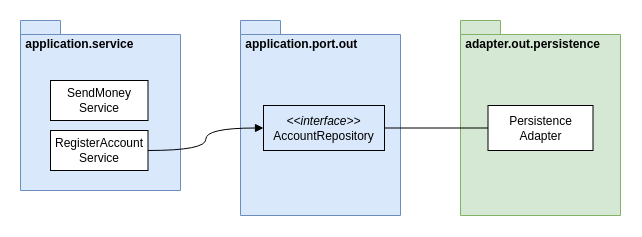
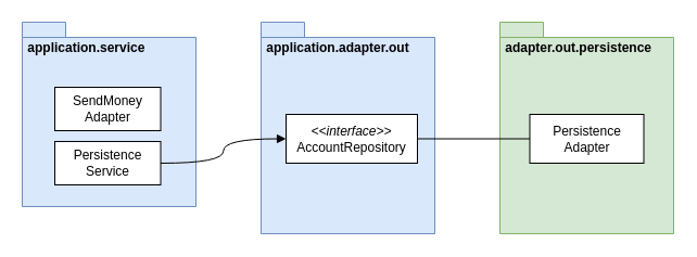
  <mxCell id="0" />
  <mxCell id="1" parent="0" />
- <mxCell id="2" value="&amp;nbsp;application.port.out" style="shape=folder;fontStyle=1;spacingTop=10;tabWidth=40;tabHeight=14;tabPosition=left;html=1;whiteSpace=wrap;verticalAlign=top;align=left;fillColor=#dae8fc;strokeColor=#6c8ebf;" vertex="1" parent="1"><mxGeometry x="240" y="20" width="160" height="195" as="geometry" /></mxCell>
- <mxCell id="3" value="&lt;div&gt;&lt;i&gt;&amp;lt;&amp;lt;interface&amp;gt;&amp;gt;&lt;/i&gt;&lt;/div&gt;&lt;div&gt;AccountRepository&lt;/div&gt;" style="rounded=0;whiteSpace=wrap;html=1;fillColor=#dae8fc;" vertex="1" parent="1"><mxGeometry x="263" y="105" width="121" height="45" as="geometry" /></mxCell>
+ <mxCell id="2" value="&amp;nbsp;application.adapter.out" style="shape=folder;fontStyle=1;spacingTop=10;tabWidth=40;tabHeight=14;tabPosition=left;html=1;whiteSpace=wrap;verticalAlign=top;align=left;fillColor=#dae8fc;strokeColor=#6c8ebf;" vertex="1" parent="1"><mxGeometry x="240" y="20" width="160" height="195" as="geometry" /></mxCell>
+ <mxCell id="3" value="&lt;div&gt;&lt;i&gt;&amp;lt;&amp;lt;interface&amp;gt;&amp;gt;&lt;/i&gt;&lt;/div&gt;&lt;div&gt;AccountRepository&lt;/div&gt;" style="rounded=0;whiteSpace=wrap;html=1;" vertex="1" parent="1"><mxGeometry x="263" y="105" width="121" height="45" as="geometry" /></mxCell>
  <mxCell id="4" value="&amp;nbsp;application.service" style="shape=folder;fontStyle=1;spacingTop=10;tabWidth=40;tabHeight=14;tabPosition=left;html=1;whiteSpace=wrap;verticalAlign=top;align=left;fillColor=#dae8fc;strokeColor=#6c8ebf;" vertex="1" parent="1"><mxGeometry x="20" y="20" width="160" height="170" as="geometry" /></mxCell>
- <mxCell id="5" value="SendMoney&lt;div&gt;Service&lt;/div&gt;" style="rounded=0;whiteSpace=wrap;html=1;" vertex="1" parent="1"><mxGeometry x="50" y="80" width="97.5" height="40" as="geometry" /></mxCell>
+ <mxCell id="5" value="SendMoney&lt;div&gt;Adapter&lt;/div&gt;" style="rounded=0;whiteSpace=wrap;html=1;" vertex="1" parent="1"><mxGeometry x="50" y="80" width="97.5" height="40" as="geometry" /></mxCell>
  <mxCell id="6" style="edgeStyle=orthogonalEdgeStyle;rounded=0;orthogonalLoop=1;jettySize=auto;html=1;endArrow=block;endFill=1;curved=1;" edge="1" parent="1" source="7" target="3"><mxGeometry relative="1" as="geometry" /></mxCell>
- <mxCell id="7" value="RegisterAccount&lt;div&gt;Service&lt;/div&gt;" style="rounded=0;whiteSpace=wrap;html=1;" vertex="1" parent="1"><mxGeometry x="50" y="130" width="97.5" height="40" as="geometry" /></mxCell>
+ <mxCell id="7" value="Persistence&lt;div&gt;Service&lt;/div&gt;" style="rounded=0;whiteSpace=wrap;html=1;" vertex="1" parent="1"><mxGeometry x="50" y="130" width="97.5" height="40" as="geometry" /></mxCell>
  <mxCell id="8" value="&amp;nbsp;adapter.out.persistence" style="shape=folder;fontStyle=1;spacingTop=10;tabWidth=40;tabHeight=14;tabPosition=left;html=1;whiteSpace=wrap;verticalAlign=top;align=left;fillColor=#d5e8d4;strokeColor=#82b366;" vertex="1" parent="1"><mxGeometry x="460" y="20" width="160" height="195" as="geometry" /></mxCell>
  <mxCell id="9" style="edgeStyle=orthogonalEdgeStyle;rounded=0;orthogonalLoop=1;jettySize=auto;html=1;entryX=1;entryY=0.5;entryDx=0;entryDy=0;endArrow=none;endFill=0;" edge="1" parent="1" source="10" target="3"><mxGeometry relative="1" as="geometry" /></mxCell>
  <mxCell id="10" value="Persistence&lt;div&gt;Adapter&lt;/div&gt;" style="rounded=0;whiteSpace=wrap;html=1;" vertex="1" parent="1"><mxGeometry x="487.5" y="105" width="105" height="45" as="geometry" /></mxCell>
